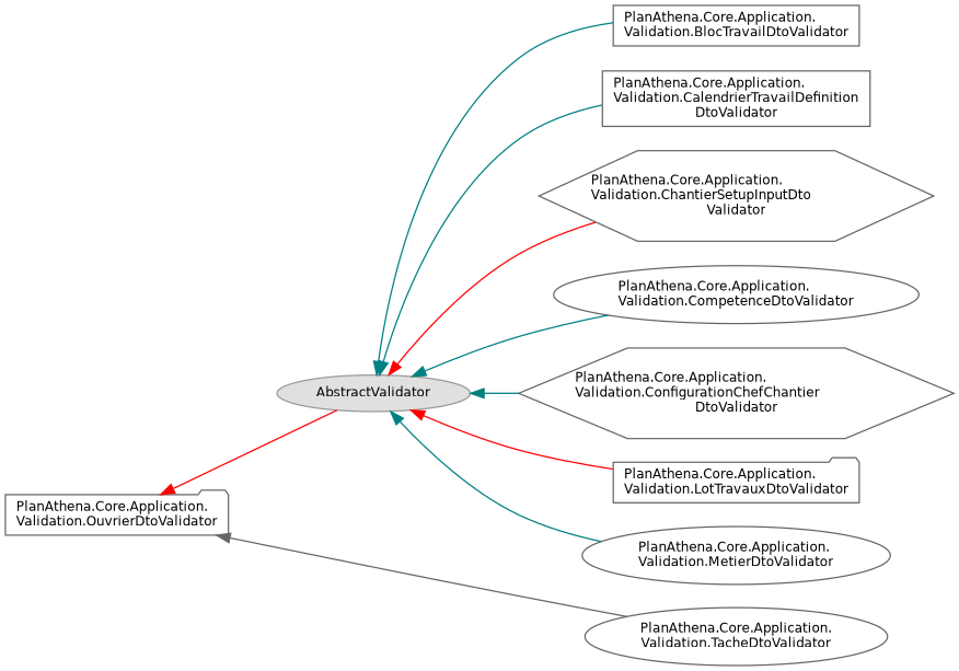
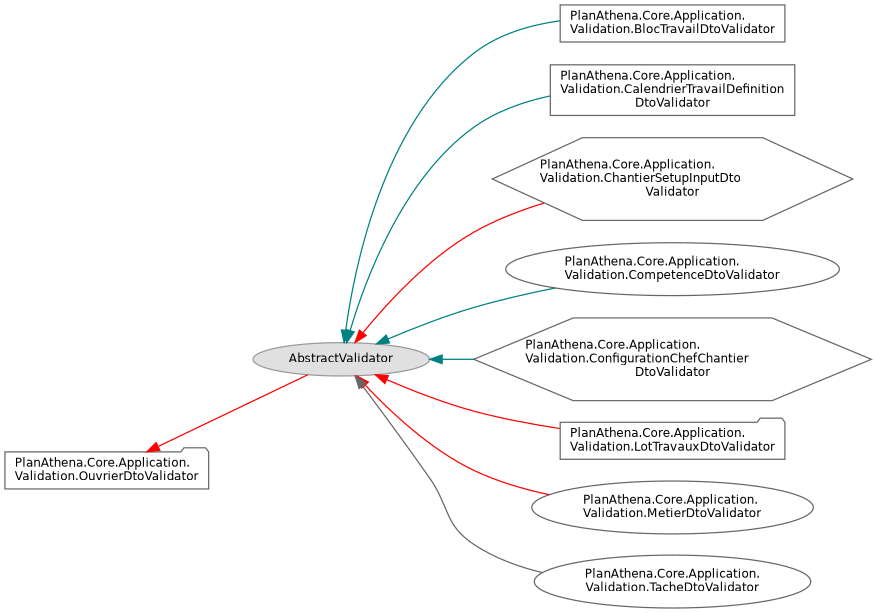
  digraph {
    rankdir=LR
    node [color=grey40 fillcolor=white fontname=Helvetica fontsize=10 shape=ellipse style=filled]
    edge [color=teal dir=back fontname=Helvetica fontsize=10 labelfontname=Helvetica labelfontsize=10 style=solid]
    n1 [color=grey60 fillcolor="#E0E0E0" height=0.2 label=AbstractValidator width=0.4]
    n2 [height=0.2 label="PlanAthena.Core.Application.\lValidation.BlocTravailDtoValidator" shape=box width=0.4]
    n3 [height=0.2 label="PlanAthena.Core.Application.\lValidation.CalendrierTravailDefinition\lDtoValidator" shape=box width=0.4]
    n4 [height=0.2 label="PlanAthena.Core.Application.\lValidation.ChantierSetupInputDto\lValidator" shape=hexagon width=0.4]
    n5 [height=0.2 label="PlanAthena.Core.Application.\lValidation.CompetenceDtoValidator" width=0.4]
    n6 [height=0.2 label="PlanAthena.Core.Application.\lValidation.ConfigurationChefChantier\lDtoValidator" shape=hexagon width=0.4]
    n7 [height=0.2 label="PlanAthena.Core.Application.\lValidation.LotTravauxDtoValidator" shape=folder width=0.4]
    n8 [height=0.2 label="PlanAthena.Core.Application.\lValidation.MetierDtoValidator" width=0.4]
    n9 [height=0.2 label="PlanAthena.Core.Application.\lValidation.TacheDtoValidator" width=0.4]
    n10 [height=0.2 label="PlanAthena.Core.Application.\lValidation.OuvrierDtoValidator" shape=folder width=0.4]
    n1 -> n2
    n1 -> n3
    n1 -> n4 [color=red]
    n1 -> n5
    n1 -> n6
    n1 -> n7 [color=red]
-   n1 -> n8
-   n10 -> n9 [color=gray40]
+   n1 -> n8 [color=red]
+   n1 -> n9 [color=gray40]
    n10 -> n1 [color=red]
  }
